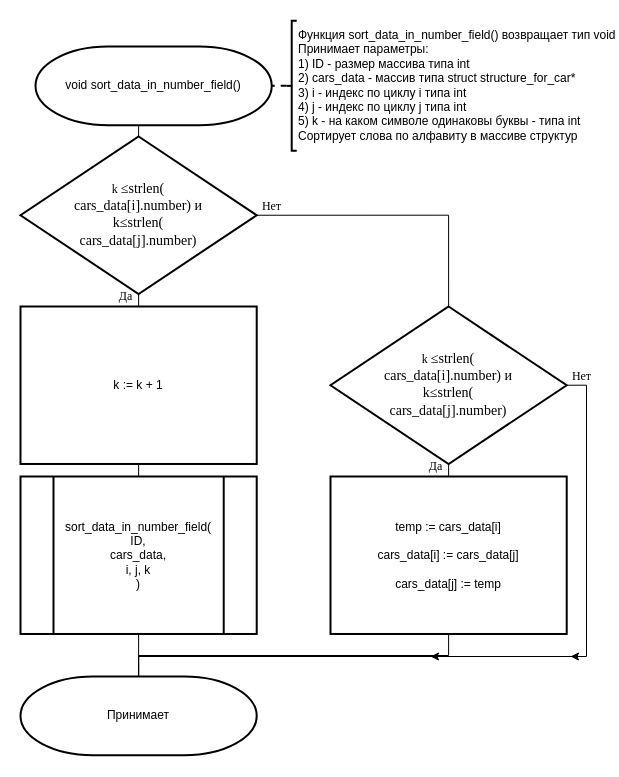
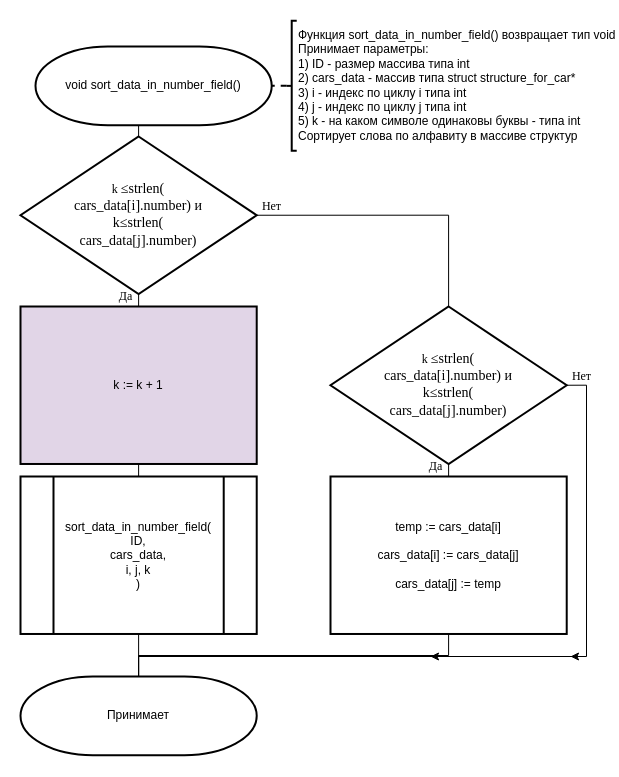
  <mxCell id="0" />
  <mxCell id="1" parent="0" />
  <mxCell id="2" style="edgeStyle=orthogonalEdgeStyle;rounded=0;orthogonalLoop=1;jettySize=auto;html=1;exitX=0.5;exitY=1;exitDx=0;exitDy=0;exitPerimeter=0;entryX=0.5;entryY=0;entryDx=0;entryDy=0;entryPerimeter=0;endArrow=none;endFill=0;" parent="1" source="3" target="6" edge="1"><mxGeometry relative="1" as="geometry" /></mxCell>
  <mxCell id="3" value="void sort_data_in_number_field()" style="strokeWidth=2;html=1;shape=mxgraph.flowchart.terminator;whiteSpace=wrap;" parent="1" vertex="1"><mxGeometry x="35" y="46" width="236.22" height="78.74" as="geometry" /></mxCell>
  <mxCell id="4" style="edgeStyle=orthogonalEdgeStyle;rounded=0;orthogonalLoop=1;jettySize=auto;html=1;exitX=0.5;exitY=1;exitDx=0;exitDy=0;exitPerimeter=0;entryX=0.5;entryY=0;entryDx=0;entryDy=0;endArrow=none;endFill=0;" parent="1" source="6" target="8" edge="1"><mxGeometry relative="1" as="geometry" /></mxCell>
  <mxCell id="5" style="edgeStyle=orthogonalEdgeStyle;rounded=0;orthogonalLoop=1;jettySize=auto;html=1;exitX=1;exitY=0.5;exitDx=0;exitDy=0;exitPerimeter=0;entryX=0.5;entryY=0;entryDx=0;entryDy=0;entryPerimeter=0;endArrow=none;endFill=0;" parent="1" source="6" target="21" edge="1"><mxGeometry relative="1" as="geometry" /></mxCell>
  <mxCell id="6" value="&lt;font face=&quot;Times New Roman&quot;&gt;k&amp;nbsp;&lt;span style=&quot;font-size: 14px ; text-align: left ; background-color: rgb(255 , 255 , 255)&quot;&gt;≤strlen(&lt;br&gt;cars_data[i].number) и&lt;br&gt;k&lt;/span&gt;&lt;span style=&quot;font-size: 14px ; text-align: left ; background-color: rgb(255 , 255 , 255)&quot;&gt;≤strlen(&lt;br&gt;cars_data[j].number)&lt;/span&gt;&lt;/font&gt;&lt;span style=&quot;font-family: &amp;#34;arial&amp;#34; , sans-serif ; font-size: 14px ; text-align: left ; background-color: rgb(255 , 255 , 255)&quot;&gt;&lt;br&gt;&lt;/span&gt;" style="strokeWidth=2;html=1;shape=mxgraph.flowchart.decision;whiteSpace=wrap;" parent="1" vertex="1"><mxGeometry x="20" y="136" width="236.22" height="157.48" as="geometry" /></mxCell>
  <mxCell id="7" style="edgeStyle=orthogonalEdgeStyle;rounded=0;orthogonalLoop=1;jettySize=auto;html=1;exitX=0.5;exitY=1;exitDx=0;exitDy=0;entryX=0.5;entryY=0;entryDx=0;entryDy=0;endArrow=none;endFill=0;" parent="1" source="8" target="10" edge="1"><mxGeometry relative="1" as="geometry" /></mxCell>
- <mxCell id="8" value="k := k + 1" style="rounded=0;whiteSpace=wrap;html=1;absoluteArcSize=1;arcSize=14;strokeWidth=2;" parent="1" vertex="1"><mxGeometry x="20" y="306" width="236.22" height="157.48" as="geometry" /></mxCell>
+ <mxCell id="8" value="k := k + 1" style="rounded=0;whiteSpace=wrap;html=1;absoluteArcSize=1;arcSize=14;strokeWidth=2;fillColor=#e1d5e7;" parent="1" vertex="1"><mxGeometry x="20" y="306" width="236.22" height="157.48" as="geometry" /></mxCell>
  <mxCell id="9" style="edgeStyle=orthogonalEdgeStyle;rounded=0;orthogonalLoop=1;jettySize=auto;html=1;exitX=0.5;exitY=1;exitDx=0;exitDy=0;entryX=0.5;entryY=0;entryDx=0;entryDy=0;entryPerimeter=0;endArrow=none;endFill=0;" parent="1" source="10" target="13" edge="1"><mxGeometry relative="1" as="geometry" /></mxCell>
  <mxCell id="10" value="sort_data_in_number_field(&lt;br&gt;ID,&lt;br&gt;cars_data,&lt;br&gt;i, j, k&lt;br&gt;)" style="verticalLabelPosition=middle;verticalAlign=middle;html=1;shape=process;whiteSpace=wrap;rounded=0;size=0.14;arcSize=6;strokeWidth=2;labelPosition=center;align=center;" parent="1" vertex="1"><mxGeometry x="20" y="476" width="236.22" height="157.48" as="geometry" /></mxCell>
  <mxCell id="11" style="edgeStyle=orthogonalEdgeStyle;rounded=0;orthogonalLoop=1;jettySize=auto;html=1;exitX=0.5;exitY=1;exitDx=0;exitDy=0;entryX=0.5;entryY=0;entryDx=0;entryDy=0;entryPerimeter=0;endArrow=none;endFill=0;" parent="1" source="12" target="13" edge="1"><mxGeometry relative="1" as="geometry"><Array as="points"><mxPoint x="448" y="655" /><mxPoint x="138" y="655" /></Array></mxGeometry></mxCell>
  <mxCell id="12" value="temp := cars_data[i]&lt;br&gt;&lt;br&gt;cars_data[i] := cars_data[j]&lt;br&gt;&lt;br&gt;cars_data[j] := temp" style="rounded=0;whiteSpace=wrap;html=1;absoluteArcSize=1;arcSize=14;strokeWidth=2;" parent="1" vertex="1"><mxGeometry x="330" y="476" width="236.22" height="157.48" as="geometry" /></mxCell>
  <mxCell id="13" value="Принимает" style="strokeWidth=2;html=1;shape=mxgraph.flowchart.terminator;whiteSpace=wrap;" parent="1" vertex="1"><mxGeometry x="20" y="676" width="236.22" height="78.74" as="geometry" /></mxCell>
  <mxCell id="14" value="&lt;font face=&quot;Times New Roman&quot;&gt;Нет&lt;/font&gt;" style="text;html=1;align=center;verticalAlign=middle;resizable=0;points=[];autosize=1;" parent="1" vertex="1"><mxGeometry x="256.22" y="196" width="30" height="20" as="geometry" /></mxCell>
  <mxCell id="15" value="&lt;font face=&quot;Times New Roman&quot;&gt;Да&lt;/font&gt;" style="text;html=1;align=center;verticalAlign=middle;resizable=0;points=[];autosize=1;" parent="1" vertex="1"><mxGeometry x="110" y="286" width="30" height="20" as="geometry" /></mxCell>
  <mxCell id="16" value="" style="endArrow=classic;html=1;" parent="1" edge="1"><mxGeometry width="50" height="50" relative="1" as="geometry"><mxPoint x="580" y="656" as="sourcePoint" /><mxPoint x="570" y="656" as="targetPoint" /></mxGeometry></mxCell>
  <mxCell id="17" style="edgeStyle=orthogonalEdgeStyle;rounded=0;orthogonalLoop=1;jettySize=auto;html=1;exitX=0;exitY=0.5;exitDx=0;exitDy=0;exitPerimeter=0;entryX=1;entryY=0.5;entryDx=0;entryDy=0;entryPerimeter=0;endArrow=none;endFill=0;dashed=1;strokeWidth=2;" parent="1" source="18" target="3" edge="1"><mxGeometry relative="1" as="geometry" /></mxCell>
  <mxCell id="18" value="Функция&amp;nbsp;&lt;span style=&quot;text-align: center&quot;&gt;sort_data_in_number_field() возвращает тип void&lt;br&gt;Принимает параметры:&lt;br&gt;1) ID - размер массива типа int&lt;br&gt;2) cars_data - массив типа struct structure_for_car*&lt;br&gt;3) i - индекс по циклу i типа int&lt;br&gt;&lt;/span&gt;&lt;span style=&quot;text-align: center&quot;&gt;4) j - индекс по циклу j типа int&lt;br&gt;&lt;/span&gt;&lt;span style=&quot;text-align: center&quot;&gt;5) k - на каком символе одинаковы буквы - типа int&lt;br&gt;&lt;/span&gt;&lt;span style=&quot;text-align: center&quot;&gt;Сортирует слова по алфавиту в массиве структур&lt;br&gt;&lt;/span&gt;" style="strokeWidth=2;html=1;shape=mxgraph.flowchart.annotation_2;align=left;labelPosition=right;pointerEvents=1;rounded=0;" parent="1" vertex="1"><mxGeometry x="286.22" y="20.37" width="10" height="130" as="geometry" /></mxCell>
  <mxCell id="19" style="edgeStyle=orthogonalEdgeStyle;rounded=0;orthogonalLoop=1;jettySize=auto;html=1;exitX=0.5;exitY=1;exitDx=0;exitDy=0;exitPerimeter=0;entryX=0.5;entryY=0;entryDx=0;entryDy=0;endArrow=none;endFill=0;" parent="1" source="21" target="12" edge="1"><mxGeometry relative="1" as="geometry" /></mxCell>
  <mxCell id="20" style="edgeStyle=orthogonalEdgeStyle;rounded=0;orthogonalLoop=1;jettySize=auto;html=1;exitX=1;exitY=0.5;exitDx=0;exitDy=0;exitPerimeter=0;entryX=0.5;entryY=0;entryDx=0;entryDy=0;entryPerimeter=0;endArrow=none;endFill=0;strokeWidth=1;" parent="1" source="21" target="13" edge="1"><mxGeometry relative="1" as="geometry"><Array as="points"><mxPoint x="586" y="385" /><mxPoint x="586" y="656" /><mxPoint x="138" y="656" /></Array></mxGeometry></mxCell>
  <mxCell id="21" value="&lt;font face=&quot;Times New Roman&quot;&gt;k&amp;nbsp;&lt;span style=&quot;font-size: 14px ; text-align: left ; background-color: rgb(255 , 255 , 255)&quot;&gt;≤strlen(&lt;br&gt;cars_data[i].number) и&lt;br&gt;k&lt;/span&gt;&lt;span style=&quot;font-size: 14px ; text-align: left ; background-color: rgb(255 , 255 , 255)&quot;&gt;≤strlen(&lt;br&gt;cars_data[j].number)&lt;/span&gt;&lt;/font&gt;&lt;span style=&quot;font-family: &amp;#34;arial&amp;#34; , sans-serif ; font-size: 14px ; text-align: left ; background-color: rgb(255 , 255 , 255)&quot;&gt;&lt;br&gt;&lt;/span&gt;" style="strokeWidth=2;html=1;shape=mxgraph.flowchart.decision;whiteSpace=wrap;" parent="1" vertex="1"><mxGeometry x="330" y="306" width="236.22" height="157.48" as="geometry" /></mxCell>
  <mxCell id="22" value="" style="endArrow=classic;html=1;" parent="1" edge="1"><mxGeometry width="50" height="50" relative="1" as="geometry"><mxPoint x="450" y="656" as="sourcePoint" /><mxPoint x="430" y="656" as="targetPoint" /></mxGeometry></mxCell>
  <mxCell id="23" value="&lt;font face=&quot;Times New Roman&quot;&gt;Нет&lt;/font&gt;" style="text;html=1;align=center;verticalAlign=middle;resizable=0;points=[];autosize=1;" parent="1" vertex="1"><mxGeometry x="566.22" y="366" width="30" height="20" as="geometry" /></mxCell>
  <mxCell id="24" value="&lt;font face=&quot;Times New Roman&quot;&gt;Да&lt;/font&gt;" style="text;html=1;align=center;verticalAlign=middle;resizable=0;points=[];autosize=1;" parent="1" vertex="1"><mxGeometry x="420" y="456" width="30" height="20" as="geometry" /></mxCell>
